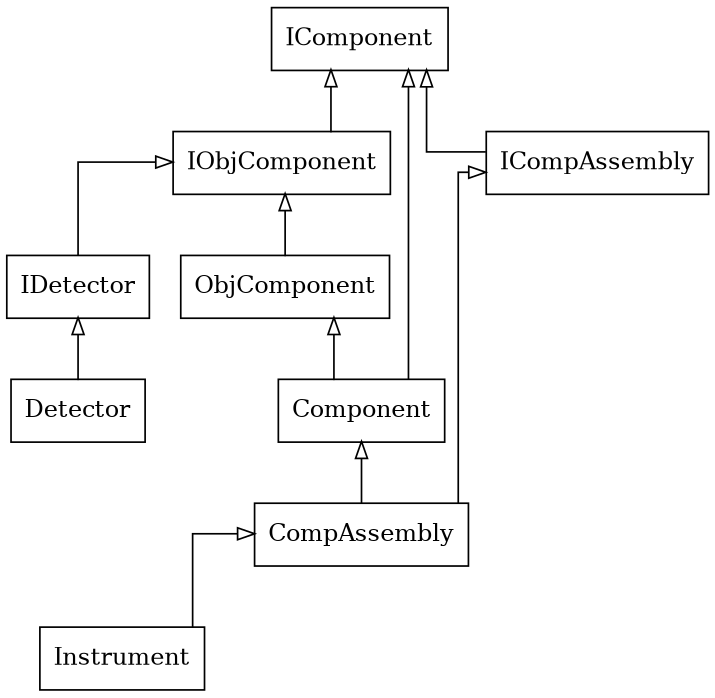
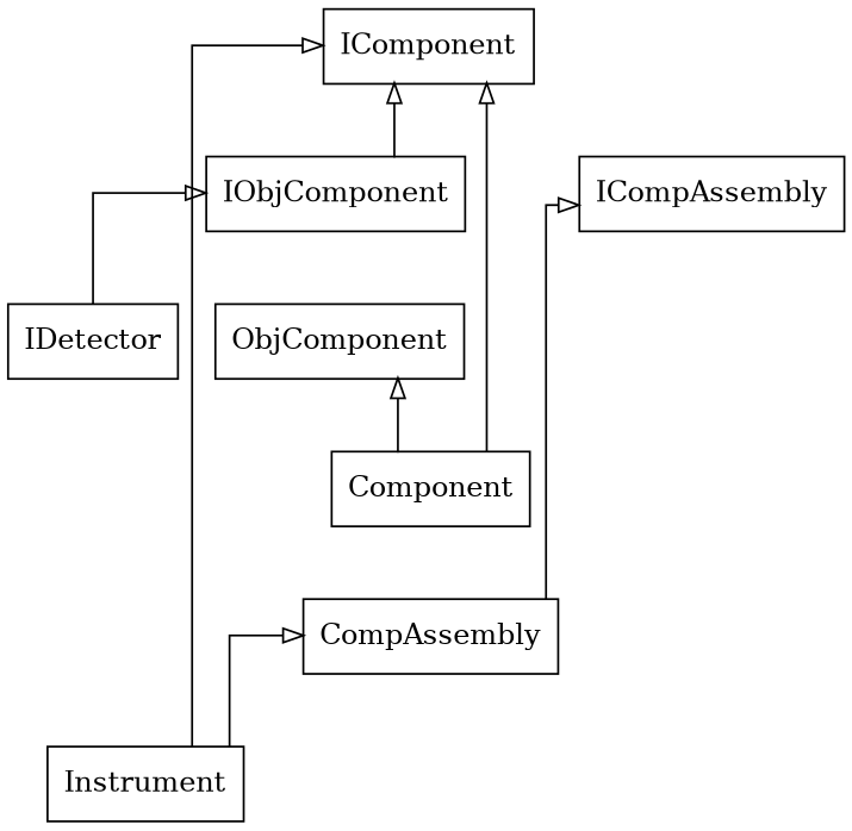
  digraph {
    rankdir=BT
    splines=ortho
    node [shape=record]
    edge [arrowhead=empty headport=c]
    ICompAssembly
    IComponent
    CompAssembly
    Component
    ObjComponent
    Instrument
-   Detector
    IDetector
    IObjComponent
-   ICompAssembly -> IComponent
+   Instrument -> IComponent
    CompAssembly -> ICompAssembly
-   CompAssembly -> Component
    Component -> IComponent
    Component -> ObjComponent
-   ObjComponent -> IObjComponent
    Instrument -> CompAssembly
-   Detector -> IDetector
    IDetector -> IObjComponent
    IObjComponent -> IComponent
  }
